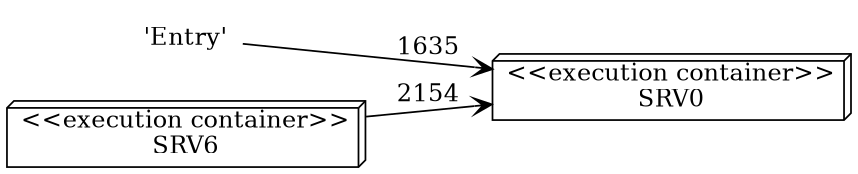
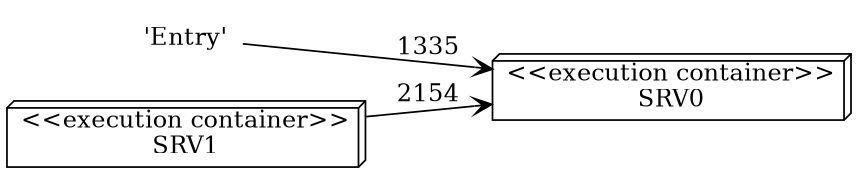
  digraph {
    rankdir=LR
    node [shape=box3d color="#000000" fillcolor=white style=filled]
    edge [arrowhead=open color="#000000" style=solid]
    n1 [label="'Entry'" shape=none color="" fillcolor="" style=""]
    n2 [label="<<execution container>>\nSRV0"]
-   n3 [label="<<execution container>>\nSRV6"]
-   n1 -> n2 [label=1635]
+   n3 [label="<<execution container>>\nSRV1"]
+   n1 -> n2 [label=1335]
    n3 -> n2 [label=2154]
  }
